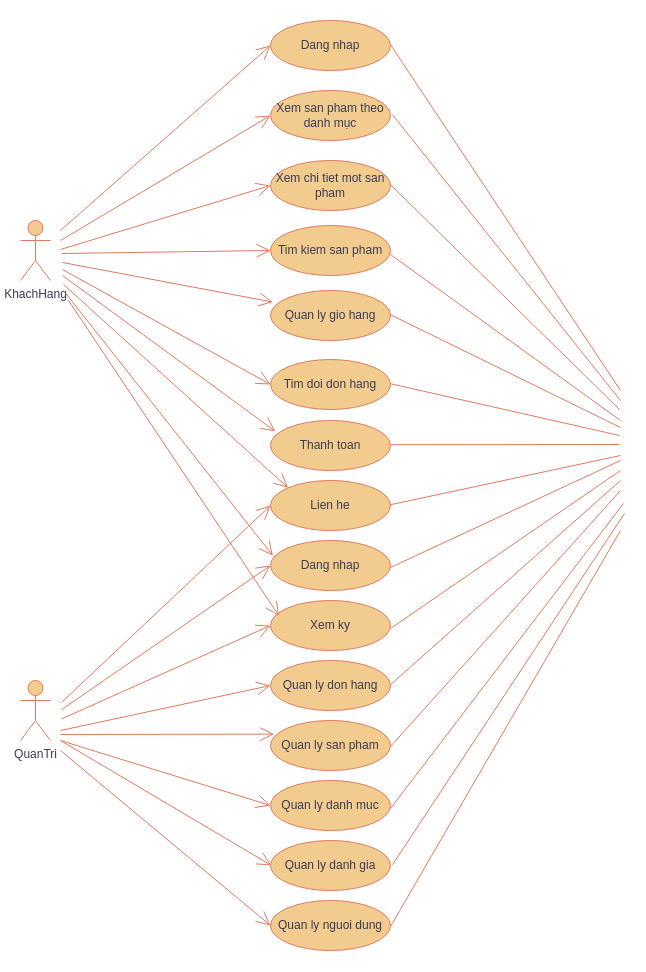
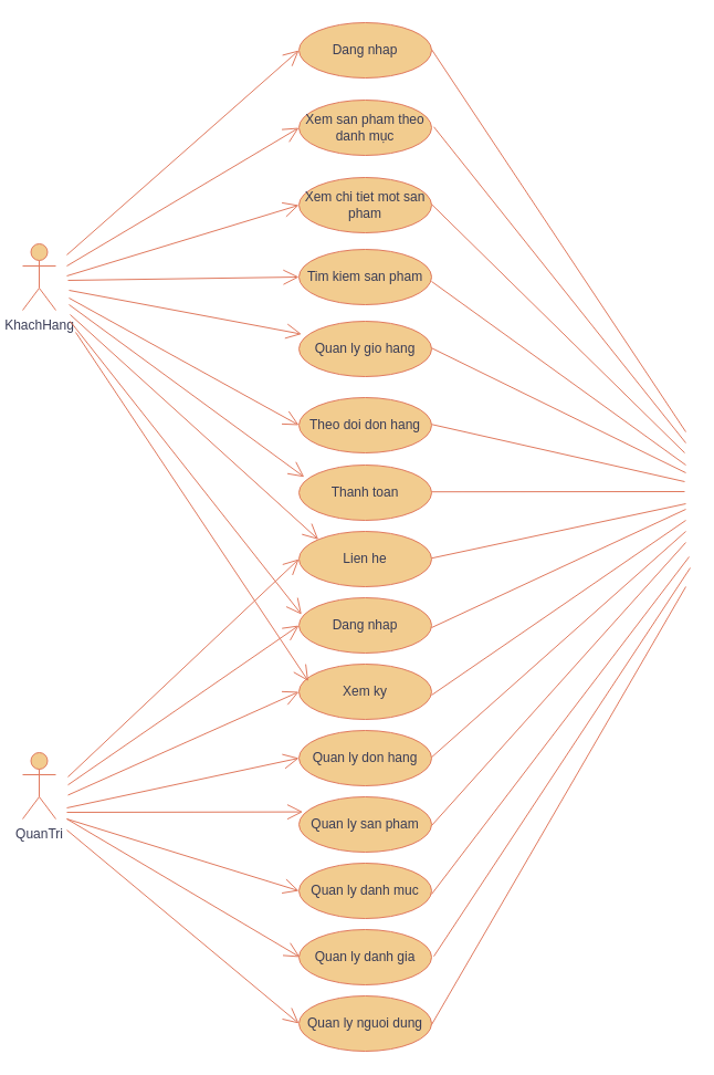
  <mxCell id="0" />
  <mxCell id="1" parent="0" />
  <mxCell id="2" value="KhachHang" style="shape=umlActor;verticalLabelPosition=bottom;verticalAlign=top;html=1;outlineConnect=0;textShadow=0;labelBorderColor=none;labelBackgroundColor=none;fillColor=#F2CC8F;strokeColor=#E07A5F;fontColor=#393C56;" vertex="1" parent="1"><mxGeometry x="20" y="220" width="30" height="60" as="geometry" /></mxCell>
  <mxCell id="3" value="QuanTri" style="shape=umlActor;verticalLabelPosition=bottom;verticalAlign=top;html=1;outlineConnect=0;labelBackgroundColor=none;fillColor=#F2CC8F;strokeColor=#E07A5F;fontColor=#393C56;" vertex="1" parent="1"><mxGeometry x="20" y="680" width="30" height="60" as="geometry" /></mxCell>
  <mxCell id="4" value="Dang nhap" style="ellipse;whiteSpace=wrap;html=1;labelBackgroundColor=none;fillColor=#F2CC8F;strokeColor=#E07A5F;fontColor=#393C56;" vertex="1" parent="1"><mxGeometry x="270" y="20" width="120" height="50" as="geometry" /></mxCell>
  <mxCell id="5" value="Xem san pham theo danh mục" style="ellipse;whiteSpace=wrap;html=1;labelBackgroundColor=none;fillColor=#F2CC8F;strokeColor=#E07A5F;fontColor=#393C56;" vertex="1" parent="1"><mxGeometry x="270" y="90" width="120" height="50" as="geometry" /></mxCell>
  <mxCell id="6" value="Xem chi tiet mot san pham" style="ellipse;whiteSpace=wrap;html=1;labelBackgroundColor=none;fillColor=#F2CC8F;strokeColor=#E07A5F;fontColor=#393C56;" vertex="1" parent="1"><mxGeometry x="270" y="160" width="120" height="50" as="geometry" /></mxCell>
  <mxCell id="7" value="Tim kiem san pham" style="ellipse;whiteSpace=wrap;html=1;labelBackgroundColor=none;fillColor=#F2CC8F;strokeColor=#E07A5F;fontColor=#393C56;" vertex="1" parent="1"><mxGeometry x="270" y="225" width="120" height="50" as="geometry" /></mxCell>
  <mxCell id="8" value="Quan ly gio hang" style="ellipse;whiteSpace=wrap;html=1;labelBackgroundColor=none;fillColor=#F2CC8F;strokeColor=#E07A5F;fontColor=#393C56;" vertex="1" parent="1"><mxGeometry x="270" y="290" width="120" height="50" as="geometry" /></mxCell>
- <mxCell id="9" value="Tim doi don hang" style="ellipse;whiteSpace=wrap;html=1;labelBackgroundColor=none;fillColor=#F2CC8F;strokeColor=#E07A5F;fontColor=#393C56;" vertex="1" parent="1"><mxGeometry x="270" y="359" width="120" height="50" as="geometry" /></mxCell>
+ <mxCell id="9" value="Theo doi don hang" style="ellipse;whiteSpace=wrap;html=1;labelBackgroundColor=none;fillColor=#F2CC8F;strokeColor=#E07A5F;fontColor=#393C56;" vertex="1" parent="1"><mxGeometry x="270" y="359" width="120" height="50" as="geometry" /></mxCell>
  <mxCell id="10" value="Thanh toan" style="ellipse;whiteSpace=wrap;html=1;labelBackgroundColor=none;fillColor=#F2CC8F;strokeColor=#E07A5F;fontColor=#393C56;" vertex="1" parent="1"><mxGeometry x="270" y="420" width="120" height="50" as="geometry" /></mxCell>
  <mxCell id="11" value="Lien he" style="ellipse;whiteSpace=wrap;html=1;labelBackgroundColor=none;fillColor=#F2CC8F;strokeColor=#E07A5F;fontColor=#393C56;" vertex="1" parent="1"><mxGeometry x="270" y="480" width="120" height="50" as="geometry" /></mxCell>
  <mxCell id="12" value="Dang nhap" style="ellipse;whiteSpace=wrap;html=1;labelBackgroundColor=none;fillColor=#F2CC8F;strokeColor=#E07A5F;fontColor=#393C56;" vertex="1" parent="1"><mxGeometry x="270" y="540" width="120" height="50" as="geometry" /></mxCell>
  <mxCell id="13" value="Xem ky" style="ellipse;whiteSpace=wrap;html=1;labelBackgroundColor=none;fillColor=#F2CC8F;strokeColor=#E07A5F;fontColor=#393C56;" vertex="1" parent="1"><mxGeometry x="270" y="600" width="120" height="50" as="geometry" /></mxCell>
  <mxCell id="14" value="Quan ly don hang" style="ellipse;whiteSpace=wrap;html=1;labelBackgroundColor=none;fillColor=#F2CC8F;strokeColor=#E07A5F;fontColor=#393C56;" vertex="1" parent="1"><mxGeometry x="270" y="660" width="120" height="50" as="geometry" /></mxCell>
  <mxCell id="15" value="Quan ly san pham" style="ellipse;whiteSpace=wrap;html=1;labelBackgroundColor=none;fillColor=#F2CC8F;strokeColor=#E07A5F;fontColor=#393C56;" vertex="1" parent="1"><mxGeometry x="270" y="720" width="120" height="50" as="geometry" /></mxCell>
  <mxCell id="16" value="Quan ly danh muc" style="ellipse;whiteSpace=wrap;html=1;labelBackgroundColor=none;fillColor=#F2CC8F;strokeColor=#E07A5F;fontColor=#393C56;" vertex="1" parent="1"><mxGeometry x="270" y="780" width="120" height="50" as="geometry" /></mxCell>
  <mxCell id="17" value="Quan ly danh gia" style="ellipse;whiteSpace=wrap;html=1;labelBackgroundColor=none;fillColor=#F2CC8F;strokeColor=#E07A5F;fontColor=#393C56;" vertex="1" parent="1"><mxGeometry x="270" y="840" width="120" height="50" as="geometry" /></mxCell>
  <mxCell id="18" value="Quan ly nguoi dung" style="ellipse;whiteSpace=wrap;html=1;labelBackgroundColor=none;fillColor=#F2CC8F;strokeColor=#E07A5F;fontColor=#393C56;" vertex="1" parent="1"><mxGeometry x="270" y="900" width="120" height="50" as="geometry" /></mxCell>
  <mxCell id="19" value="" style="endArrow=open;endFill=1;endSize=12;html=1;rounded=0;entryX=0;entryY=0.5;entryDx=0;entryDy=0;labelBackgroundColor=none;strokeColor=#E07A5F;fontColor=default;" edge="1" parent="1" target="4"><mxGeometry width="160" relative="1" as="geometry"><mxPoint x="60" y="230" as="sourcePoint" /><mxPoint x="215" y="235" as="targetPoint" /></mxGeometry></mxCell>
  <mxCell id="20" value="" style="endArrow=open;endFill=1;endSize=12;html=1;rounded=0;entryX=0;entryY=0.5;entryDx=0;entryDy=0;labelBackgroundColor=none;strokeColor=#E07A5F;fontColor=default;" edge="1" parent="1" target="5"><mxGeometry width="160" relative="1" as="geometry"><mxPoint x="60" y="240" as="sourcePoint" /><mxPoint x="216" y="241" as="targetPoint" /></mxGeometry></mxCell>
  <mxCell id="21" value="" style="endArrow=open;endFill=1;endSize=12;html=1;rounded=0;entryX=0;entryY=0.5;entryDx=0;entryDy=0;labelBackgroundColor=none;strokeColor=#E07A5F;fontColor=default;" edge="1" parent="1" target="6"><mxGeometry width="160" relative="1" as="geometry"><mxPoint x="60" y="249" as="sourcePoint" /><mxPoint x="217" y="249.23" as="targetPoint" /></mxGeometry></mxCell>
  <mxCell id="22" value="" style="endArrow=open;endFill=1;endSize=12;html=1;rounded=0;entryX=0;entryY=0.5;entryDx=0;entryDy=0;labelBackgroundColor=none;strokeColor=#E07A5F;fontColor=default;" edge="1" parent="1" target="7"><mxGeometry width="160" relative="1" as="geometry"><mxPoint x="61" y="253" as="sourcePoint" /><mxPoint x="221" y="253" as="targetPoint" /></mxGeometry></mxCell>
  <mxCell id="23" value="" style="endArrow=open;endFill=1;endSize=12;html=1;rounded=0;entryX=0.02;entryY=0.232;entryDx=0;entryDy=0;entryPerimeter=0;labelBackgroundColor=none;strokeColor=#E07A5F;fontColor=default;" edge="1" parent="1" target="8"><mxGeometry width="160" relative="1" as="geometry"><mxPoint x="62" y="262" as="sourcePoint" /><mxPoint x="222" y="262" as="targetPoint" /></mxGeometry></mxCell>
  <mxCell id="24" value="" style="endArrow=open;endFill=1;endSize=12;html=1;rounded=0;entryX=0;entryY=0.5;entryDx=0;entryDy=0;labelBackgroundColor=none;strokeColor=#E07A5F;fontColor=default;" edge="1" parent="1" target="9"><mxGeometry width="160" relative="1" as="geometry"><mxPoint x="62" y="269" as="sourcePoint" /><mxPoint x="222" y="269" as="targetPoint" /></mxGeometry></mxCell>
  <mxCell id="25" value="" style="endArrow=open;endFill=1;endSize=12;html=1;rounded=0;entryX=0;entryY=0;entryDx=0;entryDy=0;labelBackgroundColor=none;strokeColor=#E07A5F;fontColor=default;" edge="1" parent="1" target="11"><mxGeometry width="160" relative="1" as="geometry"><mxPoint x="63" y="284" as="sourcePoint" /><mxPoint x="223" y="284" as="targetPoint" /></mxGeometry></mxCell>
  <mxCell id="26" value="" style="endArrow=open;endFill=1;endSize=12;html=1;rounded=0;entryX=0.04;entryY=0.217;entryDx=0;entryDy=0;entryPerimeter=0;labelBackgroundColor=none;strokeColor=#E07A5F;fontColor=default;" edge="1" parent="1" target="10"><mxGeometry width="160" relative="1" as="geometry"><mxPoint x="62" y="275" as="sourcePoint" /><mxPoint x="222" y="275" as="targetPoint" /></mxGeometry></mxCell>
  <mxCell id="27" value="" style="endArrow=open;endFill=1;endSize=12;html=1;rounded=0;entryX=0.02;entryY=0.303;entryDx=0;entryDy=0;entryPerimeter=0;labelBackgroundColor=none;strokeColor=#E07A5F;fontColor=default;" edge="1" parent="1" target="12"><mxGeometry width="160" relative="1" as="geometry"><mxPoint x="63" y="290" as="sourcePoint" /><mxPoint x="223" y="290" as="targetPoint" /></mxGeometry></mxCell>
  <mxCell id="28" value="" style="endArrow=open;endFill=1;endSize=12;html=1;rounded=0;entryX=0;entryY=0.5;entryDx=0;entryDy=0;labelBackgroundColor=none;strokeColor=#E07A5F;fontColor=default;" edge="1" parent="1" target="11"><mxGeometry width="160" relative="1" as="geometry"><mxPoint x="61" y="702" as="sourcePoint" /><mxPoint x="221" y="702" as="targetPoint" /></mxGeometry></mxCell>
  <mxCell id="29" value="" style="endArrow=open;endFill=1;endSize=12;html=1;rounded=0;entryX=0;entryY=0.5;entryDx=0;entryDy=0;labelBackgroundColor=none;strokeColor=#E07A5F;fontColor=default;" edge="1" parent="1" target="12"><mxGeometry width="160" relative="1" as="geometry"><mxPoint x="61" y="709.23" as="sourcePoint" /><mxPoint x="221" y="709.23" as="targetPoint" /></mxGeometry></mxCell>
  <mxCell id="30" value="" style="endArrow=open;endFill=1;endSize=12;html=1;rounded=0;entryX=0;entryY=0.5;entryDx=0;entryDy=0;labelBackgroundColor=none;strokeColor=#E07A5F;fontColor=default;" edge="1" parent="1" target="13"><mxGeometry width="160" relative="1" as="geometry"><mxPoint x="61" y="718.46" as="sourcePoint" /><mxPoint x="221" y="718.46" as="targetPoint" /><Array as="points" /></mxGeometry></mxCell>
  <mxCell id="31" value="" style="endArrow=open;endFill=1;endSize=12;html=1;rounded=0;entryX=0;entryY=0.5;entryDx=0;entryDy=0;labelBackgroundColor=none;strokeColor=#E07A5F;fontColor=default;" edge="1" parent="1" target="14"><mxGeometry width="160" relative="1" as="geometry"><mxPoint x="60" y="730" as="sourcePoint" /><mxPoint x="224" y="727" as="targetPoint" /></mxGeometry></mxCell>
  <mxCell id="32" value="" style="endArrow=open;endFill=1;endSize=12;html=1;rounded=0;entryX=0.03;entryY=0.272;entryDx=0;entryDy=0;entryPerimeter=0;labelBackgroundColor=none;strokeColor=#E07A5F;fontColor=default;" edge="1" parent="1" target="15"><mxGeometry width="160" relative="1" as="geometry"><mxPoint x="60" y="734" as="sourcePoint" /><mxPoint x="225" y="735" as="targetPoint" /></mxGeometry></mxCell>
  <mxCell id="33" value="" style="endArrow=open;endFill=1;endSize=12;html=1;rounded=0;entryX=0;entryY=0.5;entryDx=0;entryDy=0;labelBackgroundColor=none;strokeColor=#E07A5F;fontColor=default;" edge="1" parent="1" target="16"><mxGeometry width="160" relative="1" as="geometry"><mxPoint x="60" y="740" as="sourcePoint" /><mxPoint x="227" y="744.23" as="targetPoint" /></mxGeometry></mxCell>
  <mxCell id="34" value="" style="endArrow=open;endFill=1;endSize=12;html=1;rounded=0;entryX=0.008;entryY=0.5;entryDx=0;entryDy=0;entryPerimeter=0;labelBackgroundColor=none;strokeColor=#E07A5F;fontColor=default;" edge="1" parent="1" target="17"><mxGeometry width="160" relative="1" as="geometry"><mxPoint x="60" y="740" as="sourcePoint" /><mxPoint x="227" y="747" as="targetPoint" /></mxGeometry></mxCell>
  <mxCell id="35" value="" style="endArrow=open;endFill=1;endSize=12;html=1;rounded=0;entryX=0;entryY=0.5;entryDx=0;entryDy=0;labelBackgroundColor=none;strokeColor=#E07A5F;fontColor=default;" edge="1" parent="1" target="18"><mxGeometry width="160" relative="1" as="geometry"><mxPoint x="60" y="750" as="sourcePoint" /><mxPoint x="227" y="752" as="targetPoint" /></mxGeometry></mxCell>
  <mxCell id="36" value="" style="endArrow=open;endFill=1;endSize=12;html=1;rounded=0;entryX=0.071;entryY=0.309;entryDx=0;entryDy=0;entryPerimeter=0;labelBackgroundColor=none;strokeColor=#E07A5F;fontColor=default;" edge="1" parent="1" target="13"><mxGeometry width="160" relative="1" as="geometry"><mxPoint x="68" y="300" as="sourcePoint" /><mxPoint x="228" y="300" as="targetPoint" /></mxGeometry></mxCell>
  <mxCell id="37" value="" style="endArrow=none;html=1;rounded=0;labelBackgroundColor=none;strokeColor=#E07A5F;fontColor=default;" edge="1" parent="1"><mxGeometry relative="1" as="geometry"><mxPoint x="390" y="44.23" as="sourcePoint" /><mxPoint x="620" y="390" as="targetPoint" /></mxGeometry></mxCell>
  <mxCell id="38" value="" style="endArrow=none;html=1;rounded=0;labelBackgroundColor=none;strokeColor=#E07A5F;fontColor=default;" edge="1" parent="1"><mxGeometry relative="1" as="geometry"><mxPoint x="390" y="254" as="sourcePoint" /><mxPoint x="620" y="420" as="targetPoint" /></mxGeometry></mxCell>
  <mxCell id="39" value="" style="endArrow=none;html=1;rounded=0;labelBackgroundColor=none;strokeColor=#E07A5F;fontColor=default;" edge="1" parent="1"><mxGeometry relative="1" as="geometry"><mxPoint x="390" y="184.23" as="sourcePoint" /><mxPoint x="619" y="409" as="targetPoint" /></mxGeometry></mxCell>
  <mxCell id="40" value="" style="endArrow=none;html=1;rounded=0;labelBackgroundColor=none;strokeColor=#E07A5F;fontColor=default;" edge="1" parent="1"><mxGeometry relative="1" as="geometry"><mxPoint x="390" y="383.23" as="sourcePoint" /><mxPoint x="619" y="435" as="targetPoint" /></mxGeometry></mxCell>
  <mxCell id="41" value="" style="endArrow=none;html=1;rounded=0;labelBackgroundColor=none;strokeColor=#E07A5F;fontColor=default;" edge="1" parent="1"><mxGeometry relative="1" as="geometry"><mxPoint x="390" y="314.23" as="sourcePoint" /><mxPoint x="620" y="427" as="targetPoint" /></mxGeometry></mxCell>
  <mxCell id="42" value="" style="endArrow=none;html=1;rounded=0;labelBackgroundColor=none;strokeColor=#E07A5F;fontColor=default;" edge="1" parent="1"><mxGeometry relative="1" as="geometry"><mxPoint x="392" y="114.23" as="sourcePoint" /><mxPoint x="620" y="400" as="targetPoint" /></mxGeometry></mxCell>
  <mxCell id="43" value="" style="endArrow=none;html=1;rounded=0;labelBackgroundColor=none;strokeColor=#E07A5F;fontColor=default;" edge="1" parent="1"><mxGeometry relative="1" as="geometry"><mxPoint x="390" y="444.23" as="sourcePoint" /><mxPoint x="619" y="444" as="targetPoint" /></mxGeometry></mxCell>
  <mxCell id="44" value="" style="endArrow=none;html=1;rounded=0;labelBackgroundColor=none;strokeColor=#E07A5F;fontColor=default;" edge="1" parent="1"><mxGeometry relative="1" as="geometry"><mxPoint x="390" y="504.23" as="sourcePoint" /><mxPoint x="620" y="455" as="targetPoint" /></mxGeometry></mxCell>
  <mxCell id="45" value="" style="endArrow=none;html=1;rounded=0;labelBackgroundColor=none;strokeColor=#E07A5F;fontColor=default;" edge="1" parent="1"><mxGeometry relative="1" as="geometry"><mxPoint x="390" y="567" as="sourcePoint" /><mxPoint x="620" y="460" as="targetPoint" /></mxGeometry></mxCell>
  <mxCell id="46" value="" style="endArrow=none;html=1;rounded=0;labelBackgroundColor=none;strokeColor=#E07A5F;fontColor=default;" edge="1" parent="1"><mxGeometry relative="1" as="geometry"><mxPoint x="390" y="628" as="sourcePoint" /><mxPoint x="620" y="470" as="targetPoint" /></mxGeometry></mxCell>
  <mxCell id="47" value="" style="endArrow=none;html=1;rounded=0;labelBackgroundColor=none;strokeColor=#E07A5F;fontColor=default;" edge="1" parent="1"><mxGeometry relative="1" as="geometry"><mxPoint x="390" y="684.23" as="sourcePoint" /><mxPoint x="620" y="480" as="targetPoint" /></mxGeometry></mxCell>
  <mxCell id="48" value="" style="endArrow=none;html=1;rounded=0;labelBackgroundColor=none;strokeColor=#E07A5F;fontColor=default;" edge="1" parent="1"><mxGeometry relative="1" as="geometry"><mxPoint x="390" y="746" as="sourcePoint" /><mxPoint x="620" y="490" as="targetPoint" /></mxGeometry></mxCell>
  <mxCell id="49" value="" style="endArrow=none;html=1;rounded=0;labelBackgroundColor=none;strokeColor=#E07A5F;fontColor=default;" edge="1" parent="1"><mxGeometry relative="1" as="geometry"><mxPoint x="390" y="808" as="sourcePoint" /><mxPoint x="623" y="503" as="targetPoint" /></mxGeometry></mxCell>
  <mxCell id="50" value="" style="endArrow=none;html=1;rounded=0;labelBackgroundColor=none;strokeColor=#E07A5F;fontColor=default;" edge="1" parent="1"><mxGeometry relative="1" as="geometry"><mxPoint x="392" y="864.23" as="sourcePoint" /><mxPoint x="624" y="513" as="targetPoint" /></mxGeometry></mxCell>
  <mxCell id="51" value="" style="endArrow=none;html=1;rounded=0;labelBackgroundColor=none;strokeColor=#E07A5F;fontColor=default;" edge="1" parent="1"><mxGeometry relative="1" as="geometry"><mxPoint x="390" y="926" as="sourcePoint" /><mxPoint x="620" y="530" as="targetPoint" /></mxGeometry></mxCell>
